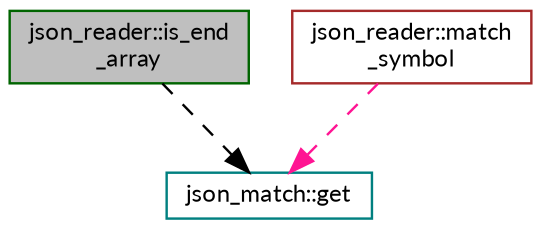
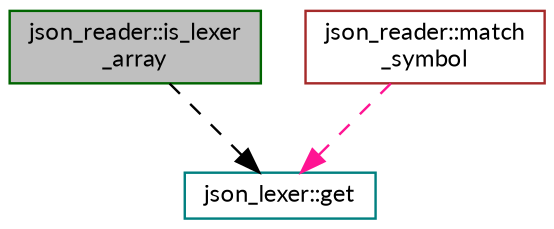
  digraph {
    fontname=Lato
    rankdir=TB
    node [fillcolor=white fontname=Lato fontsize=10 shape=record style=filled]
    edge [fontname=Lato fontsize=10 labelfontname=Helvetica labelfontsize=10 style=dashed]
-   n1 [color=darkgreen fillcolor=grey75 fontcolor=black height=0.2 label="json_reader::is_end\l_array" width=0.4]
-   n2 [color=teal height=0.2 label="json_match::get" width=0.4]
+   n1 [color=darkgreen fillcolor=grey75 fontcolor=black height=0.2 label="json_reader::is_lexer\l_array" width=0.4]
+   n2 [color=teal height=0.2 label="json_lexer::get" width=0.4]
    n3 [color=brown height=0.2 label="json_reader::match\l_symbol" width=0.4]
    n1 -> n2 [color=black]
    n3 -> n2 [color=deeppink]
  }
